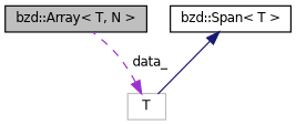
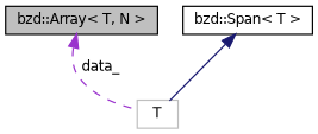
  digraph {
    node [color=black fillcolor=white fontname=Helvetica fontsize=10 shape=record style=filled]
    edge [dir=back fontname=Helvetica fontsize=10 labelfontname=Helvetica labelfontsize=10]
    n1 [fillcolor=grey75 fontcolor=black height=0.2 label="bzd::Array\< T, N \>" width=0.4]
    n2 [height=0.2 label="bzd::Span\< T \>" width=0.4]
    n3 [color=grey75 height=0.2 label=T width=0.4]
    n2 -> n3 [color=midnightblue style=solid]
-   n3 -> n1 [color=darkorchid3 label=" data_" style=dashed]
+   n1 -> n3 [color=darkorchid3 label=" data_" style=dashed]
  }
